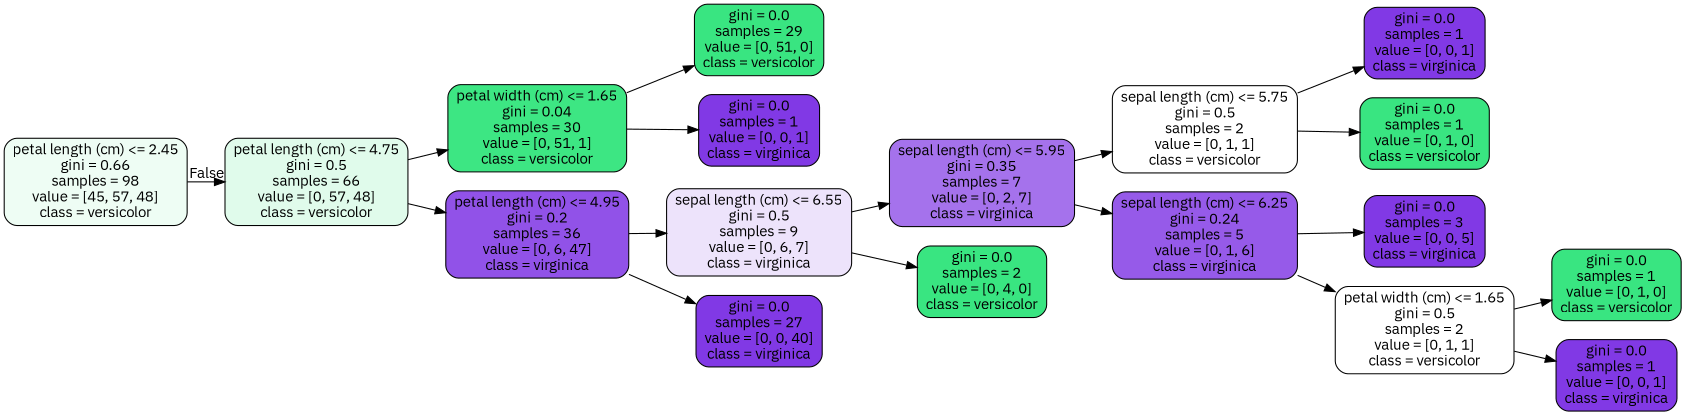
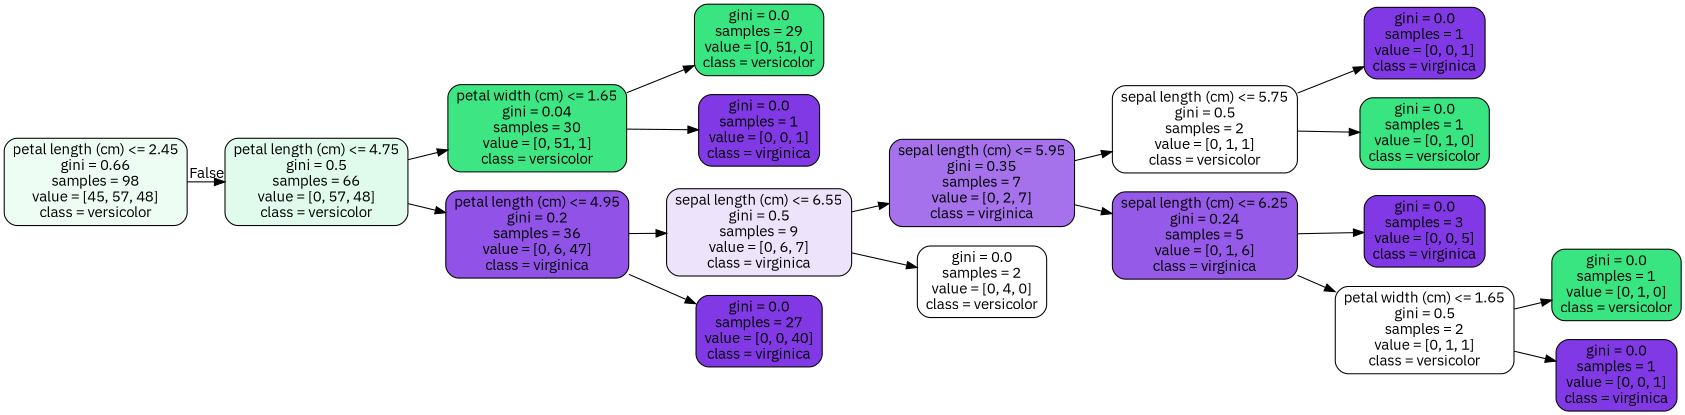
  digraph {
    fontname="IBM Plex Sans"
    rankdir=LR
    node [color=black fillcolor="#8139e5" fontname="IBM Plex Sans" shape=box style="filled, rounded"]
    edge [fontname="IBM Plex Sans"]
    n1 [fillcolor="#eefdf4" label="petal length (cm) <= 2.45\ngini = 0.66\nsamples = 98\nvalue = [45, 57, 48]\nclass = versicolor"]
    n2 [fillcolor="#e0fbeb" label="petal length (cm) <= 4.75\ngini = 0.5\nsamples = 66\nvalue = [0, 57, 48]\nclass = versicolor"]
    n3 [fillcolor="#3de683" label="petal width (cm) <= 1.65\ngini = 0.04\nsamples = 30\nvalue = [0, 51, 1]\nclass = versicolor"]
    n4 [fillcolor="#9152e8" label="petal length (cm) <= 4.95\ngini = 0.2\nsamples = 36\nvalue = [0, 6, 47]\nclass = virginica"]
    n5 [fillcolor="#39e581" label="gini = 0.0\nsamples = 29\nvalue = [0, 51, 0]\nclass = versicolor"]
    n6 [label="gini = 0.0\nsamples = 1\nvalue = [0, 0, 1]\nclass = virginica"]
    n7 [fillcolor="#ede3fb" label="sepal length (cm) <= 6.55\ngini = 0.5\nsamples = 9\nvalue = [0, 6, 7]\nclass = virginica"]
    n8 [label="gini = 0.0\nsamples = 27\nvalue = [0, 0, 40]\nclass = virginica"]
    n9 [fillcolor="#a572ec" label="sepal length (cm) <= 5.95\ngini = 0.35\nsamples = 7\nvalue = [0, 2, 7]\nclass = virginica"]
-   n10 [fillcolor="#39e581" label="gini = 0.0\nsamples = 2\nvalue = [0, 4, 0]\nclass = versicolor"]
+   n10 [fillcolor="#ffffff" label="gini = 0.0\nsamples = 2\nvalue = [0, 4, 0]\nclass = versicolor"]
    n11 [fillcolor="#ffffff" label="sepal length (cm) <= 5.75\ngini = 0.5\nsamples = 2\nvalue = [0, 1, 1]\nclass = versicolor"]
    n12 [fillcolor="#965ae9" label="sepal length (cm) <= 6.25\ngini = 0.24\nsamples = 5\nvalue = [0, 1, 6]\nclass = virginica"]
    n13 [label="gini = 0.0\nsamples = 1\nvalue = [0, 0, 1]\nclass = virginica"]
    n14 [fillcolor="#39e581" label="gini = 0.0\nsamples = 1\nvalue = [0, 1, 0]\nclass = versicolor"]
    n15 [label="gini = 0.0\nsamples = 3\nvalue = [0, 0, 5]\nclass = virginica"]
    n16 [fillcolor="#ffffff" label="petal width (cm) <= 1.65\ngini = 0.5\nsamples = 2\nvalue = [0, 1, 1]\nclass = versicolor"]
    n17 [fillcolor="#39e581" label="gini = 0.0\nsamples = 1\nvalue = [0, 1, 0]\nclass = versicolor"]
    n18 [label="gini = 0.0\nsamples = 1\nvalue = [0, 0, 1]\nclass = virginica"]
    n1 -> n2 [headlabel=False labelangle=-45 labeldistance=2.5]
    n2 -> n3
    n2 -> n4
    n3 -> n5
    n3 -> n6
    n4 -> n7
    n4 -> n8
    n7 -> n9
    n7 -> n10
    n9 -> n11
    n9 -> n12
    n11 -> n13
    n11 -> n14
    n12 -> n15
    n12 -> n16
    n16 -> n17
    n16 -> n18
  }
